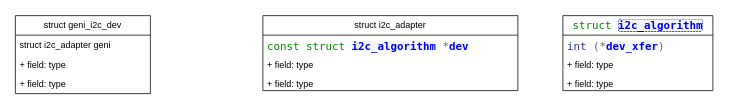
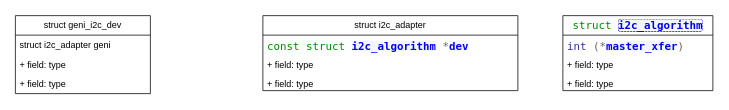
  <mxCell id="0" />
  <mxCell id="1" parent="0" />
  <mxCell id="2" value="struct geni_i2c_dev" style="swimlane;fontStyle=0;childLayout=stackLayout;horizontal=1;startSize=26;fillColor=none;horizontalStack=0;resizeParent=1;resizeParentMax=0;resizeLast=0;collapsible=1;marginBottom=0;whiteSpace=wrap;html=1;" vertex="1" parent="1"><mxGeometry x="20" y="20" width="180" height="104" as="geometry" /></mxCell>
  <mxCell id="3" value="struct i2c_adapter geni" style="text;strokeColor=none;fillColor=none;align=left;verticalAlign=top;spacingLeft=4;spacingRight=4;overflow=hidden;rotatable=0;points=[[0,0.5],[1,0.5]];portConstraint=eastwest;whiteSpace=wrap;html=1;" vertex="1" parent="2"><mxGeometry y="26" width="180" height="26" as="geometry" /></mxCell>
  <mxCell id="4" value="+ field: type" style="text;strokeColor=none;fillColor=none;align=left;verticalAlign=top;spacingLeft=4;spacingRight=4;overflow=hidden;rotatable=0;points=[[0,0.5],[1,0.5]];portConstraint=eastwest;whiteSpace=wrap;html=1;" vertex="1" parent="2"><mxGeometry y="52" width="180" height="26" as="geometry" /></mxCell>
  <mxCell id="5" value="+ field: type" style="text;strokeColor=none;fillColor=none;align=left;verticalAlign=top;spacingLeft=4;spacingRight=4;overflow=hidden;rotatable=0;points=[[0,0.5],[1,0.5]];portConstraint=eastwest;whiteSpace=wrap;html=1;" vertex="1" parent="2"><mxGeometry y="78" width="180" height="26" as="geometry" /></mxCell>
  <mxCell id="6" value="struct i2c_adapter" style="swimlane;fontStyle=0;childLayout=stackLayout;horizontal=1;startSize=26;fillColor=none;horizontalStack=0;resizeParent=1;resizeParentMax=0;resizeLast=0;collapsible=1;marginBottom=0;whiteSpace=wrap;html=1;" vertex="1" parent="1"><mxGeometry x="350" y="20" width="340" height="100" as="geometry" /></mxCell>
  <mxCell id="7" value="&lt;span style=&quot;box-sizing: inherit; vertical-align: top; color: rgb(0, 136, 0); font-family: &amp;quot;Ubuntu Mono&amp;quot;, monospace; font-size: 14.4px; white-space: pre; background-color: rgb(255, 255, 255);&quot; class=&quot;k&quot;&gt;const&lt;/span&gt;&lt;span style=&quot;box-sizing: inherit; vertical-align: top; color: rgb(187, 187, 187); font-family: &amp;quot;Ubuntu Mono&amp;quot;, monospace; font-size: 14.4px; white-space: pre; background-color: rgb(255, 255, 255);&quot; class=&quot;w&quot;&gt; &lt;/span&gt;&lt;span style=&quot;box-sizing: inherit; vertical-align: top; color: rgb(0, 136, 0); font-family: &amp;quot;Ubuntu Mono&amp;quot;, monospace; font-size: 14.4px; white-space: pre; background-color: rgb(255, 255, 255);&quot; class=&quot;k&quot;&gt;struct&lt;/span&gt;&lt;span style=&quot;box-sizing: inherit; vertical-align: top; color: rgb(187, 187, 187); font-family: &amp;quot;Ubuntu Mono&amp;quot;, monospace; font-size: 14.4px; white-space: pre; background-color: rgb(255, 255, 255);&quot; class=&quot;w&quot;&gt; &lt;/span&gt;&lt;span style=&quot;box-sizing: inherit; vertical-align: top; color: rgb(187, 0, 102); font-family: &amp;quot;Ubuntu Mono&amp;quot;, monospace; font-size: 14.4px; white-space: pre; background-color: rgb(255, 255, 255);&quot; class=&quot;nc&quot;&gt;&lt;a style=&quot;box-sizing: inherit; background: linear-gradient(rgba(0, 0, 0, 0) 10%, rgb(244, 246, 255) 10%, rgb(244, 246, 255) 90%, rgba(0, 0, 0, 0) 90%); text-decoration-line: none; vertical-align: top; font-weight: 700; border-radius: 0.2em;&quot; href=&quot;https://elixir.bootlin.com/linux/v4.1/C/ident/i2c_algorithm&quot; class=&quot;ident&quot;&gt;i2c_algorithm&lt;/a&gt;&lt;/span&gt;&lt;span style=&quot;box-sizing: inherit; vertical-align: top; color: rgb(187, 187, 187); font-family: &amp;quot;Ubuntu Mono&amp;quot;, monospace; font-size: 14.4px; white-space: pre; background-color: rgb(255, 255, 255);&quot; class=&quot;w&quot;&gt; &lt;/span&gt;&lt;span style=&quot;box-sizing: inherit; vertical-align: top; color: rgb(102, 102, 102); font-family: &amp;quot;Ubuntu Mono&amp;quot;, monospace; font-size: 14.4px; white-space: pre; background-color: rgb(255, 255, 255);&quot; class=&quot;o&quot;&gt;*&lt;/span&gt;&lt;span style=&quot;box-sizing: inherit; vertical-align: top; font-family: &amp;quot;Ubuntu Mono&amp;quot;, monospace; font-size: 14.4px; white-space: pre; background-color: rgb(255, 255, 255);&quot; class=&quot;n&quot;&gt;&lt;a style=&quot;box-sizing: inherit; background: linear-gradient(rgba(0, 0, 0, 0) 10%, rgb(244, 246, 255) 10%, rgb(244, 246, 255) 90%, rgba(0, 0, 0, 0) 90%); text-decoration-line: none; vertical-align: top; font-weight: 700; border-radius: 0.2em;&quot; href=&quot;https://elixir.bootlin.com/linux/v4.1/C/ident/algo&quot; class=&quot;ident&quot;&gt;dev&lt;/a&gt;&lt;/span&gt;" style="text;strokeColor=none;fillColor=none;align=left;verticalAlign=top;spacingLeft=4;spacingRight=4;overflow=hidden;rotatable=0;points=[[0,0.5],[1,0.5]];portConstraint=eastwest;whiteSpace=wrap;html=1;" vertex="1" parent="6"><mxGeometry y="26" width="340" height="26" as="geometry" /></mxCell>
  <mxCell id="8" value="+ field: type" style="text;strokeColor=none;fillColor=none;align=left;verticalAlign=top;spacingLeft=4;spacingRight=4;overflow=hidden;rotatable=0;points=[[0,0.5],[1,0.5]];portConstraint=eastwest;whiteSpace=wrap;html=1;" vertex="1" parent="6"><mxGeometry y="52" width="340" height="26" as="geometry" /></mxCell>
  <mxCell id="9" value="+ field: type" style="text;strokeColor=none;fillColor=none;align=left;verticalAlign=top;spacingLeft=4;spacingRight=4;overflow=hidden;rotatable=0;points=[[0,0.5],[1,0.5]];portConstraint=eastwest;whiteSpace=wrap;html=1;" vertex="1" parent="6"><mxGeometry y="78" width="340" height="22" as="geometry" /></mxCell>
  <mxCell id="10" value="&lt;span style=&quot;box-sizing: inherit; vertical-align: top; color: rgb(0, 136, 0); font-family: &amp;quot;Ubuntu Mono&amp;quot;, monospace; font-size: 14.4px; text-align: start; white-space: pre; background-color: rgb(255, 255, 255);&quot; class=&quot;k&quot;&gt;struct&lt;/span&gt;&lt;span style=&quot;box-sizing: inherit; vertical-align: top; color: rgb(187, 187, 187); font-family: &amp;quot;Ubuntu Mono&amp;quot;, monospace; font-size: 14.4px; text-align: start; white-space: pre; background-color: rgb(255, 255, 255);&quot; class=&quot;w&quot;&gt; &lt;/span&gt;&lt;span style=&quot;box-sizing: inherit; vertical-align: top; color: rgb(187, 0, 102); font-family: &amp;quot;Ubuntu Mono&amp;quot;, monospace; font-size: 14.4px; text-align: start; white-space: pre; background-color: rgb(255, 255, 255);&quot; class=&quot;nc&quot;&gt;&lt;a style=&quot;box-sizing: inherit; background: linear-gradient(rgba(0, 0, 0, 0) 10%, rgb(244, 246, 255) 10%, rgb(244, 246, 255) 90%, rgba(0, 0, 0, 0) 90%); text-decoration-line: none; outline: dotted 1px; outline-offset: -1px; vertical-align: top; font-weight: 700; border-radius: 0.2em; border-bottom: 1px dotted rgb(0, 0, 0);&quot; href=&quot;https://elixir.bootlin.com/linux/v4.1/C/ident/i2c_algorithm&quot; class=&quot;ident&quot;&gt;i2c_algorithm&lt;/a&gt;&lt;/span&gt;" style="swimlane;fontStyle=0;childLayout=stackLayout;horizontal=1;startSize=26;fillColor=none;horizontalStack=0;resizeParent=1;resizeParentMax=0;resizeLast=0;collapsible=1;marginBottom=0;whiteSpace=wrap;html=1;" vertex="1" parent="1"><mxGeometry x="750" y="20" width="200" height="100" as="geometry" /></mxCell>
- <mxCell id="11" value="&lt;span style=&quot;box-sizing: inherit; vertical-align: top; color: rgb(51, 51, 153); font-family: &amp;quot;Ubuntu Mono&amp;quot;, monospace; font-size: 14.4px; white-space: pre; background-color: rgb(255, 255, 255);&quot; class=&quot;kt&quot;&gt;int&lt;/span&gt;&lt;span style=&quot;box-sizing: inherit; vertical-align: top; color: rgb(187, 187, 187); font-family: &amp;quot;Ubuntu Mono&amp;quot;, monospace; font-size: 14.4px; white-space: pre; background-color: rgb(255, 255, 255);&quot; class=&quot;w&quot;&gt; &lt;/span&gt;&lt;span style=&quot;box-sizing: inherit; vertical-align: top; color: rgb(102, 102, 102); font-family: &amp;quot;Ubuntu Mono&amp;quot;, monospace; font-size: 14.4px; white-space: pre; background-color: rgb(255, 255, 255);&quot; class=&quot;p&quot;&gt;(&lt;/span&gt;&lt;span style=&quot;box-sizing: inherit; vertical-align: top; color: rgb(102, 102, 102); font-family: &amp;quot;Ubuntu Mono&amp;quot;, monospace; font-size: 14.4px; white-space: pre; background-color: rgb(255, 255, 255);&quot; class=&quot;o&quot;&gt;*&lt;/span&gt;&lt;span style=&quot;box-sizing: inherit; vertical-align: top; font-family: &amp;quot;Ubuntu Mono&amp;quot;, monospace; font-size: 14.4px; white-space: pre; background-color: rgb(255, 255, 255);&quot; class=&quot;n&quot;&gt;&lt;a style=&quot;box-sizing: inherit; background: linear-gradient(rgba(0, 0, 0, 0) 10%, rgb(244, 246, 255) 10%, rgb(244, 246, 255) 90%, rgba(0, 0, 0, 0) 90%); text-decoration-line: none; vertical-align: top; font-weight: 700; border-radius: 0.2em;&quot; href=&quot;https://elixir.bootlin.com/linux/v4.1/C/ident/master_xfer&quot; class=&quot;ident&quot;&gt;dev_xfer&lt;/a&gt;&lt;/span&gt;&lt;span style=&quot;box-sizing: inherit; vertical-align: top; color: rgb(102, 102, 102); font-family: &amp;quot;Ubuntu Mono&amp;quot;, monospace; font-size: 14.4px; white-space: pre; background-color: rgb(255, 255, 255);&quot; class=&quot;p&quot;&gt;)&lt;/span&gt;" style="text;strokeColor=none;fillColor=none;align=left;verticalAlign=top;spacingLeft=4;spacingRight=4;overflow=hidden;rotatable=0;points=[[0,0.5],[1,0.5]];portConstraint=eastwest;whiteSpace=wrap;html=1;" vertex="1" parent="10"><mxGeometry y="26" width="200" height="26" as="geometry" /></mxCell>
+ <mxCell id="11" value="&lt;span style=&quot;box-sizing: inherit; vertical-align: top; color: rgb(51, 51, 153); font-family: &amp;quot;Ubuntu Mono&amp;quot;, monospace; font-size: 14.4px; white-space: pre; background-color: rgb(255, 255, 255);&quot; class=&quot;kt&quot;&gt;int&lt;/span&gt;&lt;span style=&quot;box-sizing: inherit; vertical-align: top; color: rgb(187, 187, 187); font-family: &amp;quot;Ubuntu Mono&amp;quot;, monospace; font-size: 14.4px; white-space: pre; background-color: rgb(255, 255, 255);&quot; class=&quot;w&quot;&gt; &lt;/span&gt;&lt;span style=&quot;box-sizing: inherit; vertical-align: top; color: rgb(102, 102, 102); font-family: &amp;quot;Ubuntu Mono&amp;quot;, monospace; font-size: 14.4px; white-space: pre; background-color: rgb(255, 255, 255);&quot; class=&quot;p&quot;&gt;(&lt;/span&gt;&lt;span style=&quot;box-sizing: inherit; vertical-align: top; color: rgb(102, 102, 102); font-family: &amp;quot;Ubuntu Mono&amp;quot;, monospace; font-size: 14.4px; white-space: pre; background-color: rgb(255, 255, 255);&quot; class=&quot;o&quot;&gt;*&lt;/span&gt;&lt;span style=&quot;box-sizing: inherit; vertical-align: top; font-family: &amp;quot;Ubuntu Mono&amp;quot;, monospace; font-size: 14.4px; white-space: pre; background-color: rgb(255, 255, 255);&quot; class=&quot;n&quot;&gt;&lt;a style=&quot;box-sizing: inherit; background: linear-gradient(rgba(0, 0, 0, 0) 10%, rgb(244, 246, 255) 10%, rgb(244, 246, 255) 90%, rgba(0, 0, 0, 0) 90%); text-decoration-line: none; vertical-align: top; font-weight: 700; border-radius: 0.2em;&quot; href=&quot;https://elixir.bootlin.com/linux/v4.1/C/ident/master_xfer&quot; class=&quot;ident&quot;&gt;master_xfer&lt;/a&gt;&lt;/span&gt;&lt;span style=&quot;box-sizing: inherit; vertical-align: top; color: rgb(102, 102, 102); font-family: &amp;quot;Ubuntu Mono&amp;quot;, monospace; font-size: 14.4px; white-space: pre; background-color: rgb(255, 255, 255);&quot; class=&quot;p&quot;&gt;)&lt;/span&gt;" style="text;strokeColor=none;fillColor=none;align=left;verticalAlign=top;spacingLeft=4;spacingRight=4;overflow=hidden;rotatable=0;points=[[0,0.5],[1,0.5]];portConstraint=eastwest;whiteSpace=wrap;html=1;" vertex="1" parent="10"><mxGeometry y="26" width="200" height="26" as="geometry" /></mxCell>
  <mxCell id="12" value="+ field: type" style="text;strokeColor=none;fillColor=none;align=left;verticalAlign=top;spacingLeft=4;spacingRight=4;overflow=hidden;rotatable=0;points=[[0,0.5],[1,0.5]];portConstraint=eastwest;whiteSpace=wrap;html=1;" vertex="1" parent="10"><mxGeometry y="52" width="200" height="26" as="geometry" /></mxCell>
  <mxCell id="13" value="+ field: type" style="text;strokeColor=none;fillColor=none;align=left;verticalAlign=top;spacingLeft=4;spacingRight=4;overflow=hidden;rotatable=0;points=[[0,0.5],[1,0.5]];portConstraint=eastwest;whiteSpace=wrap;html=1;" vertex="1" parent="10"><mxGeometry y="78" width="200" height="22" as="geometry" /></mxCell>
